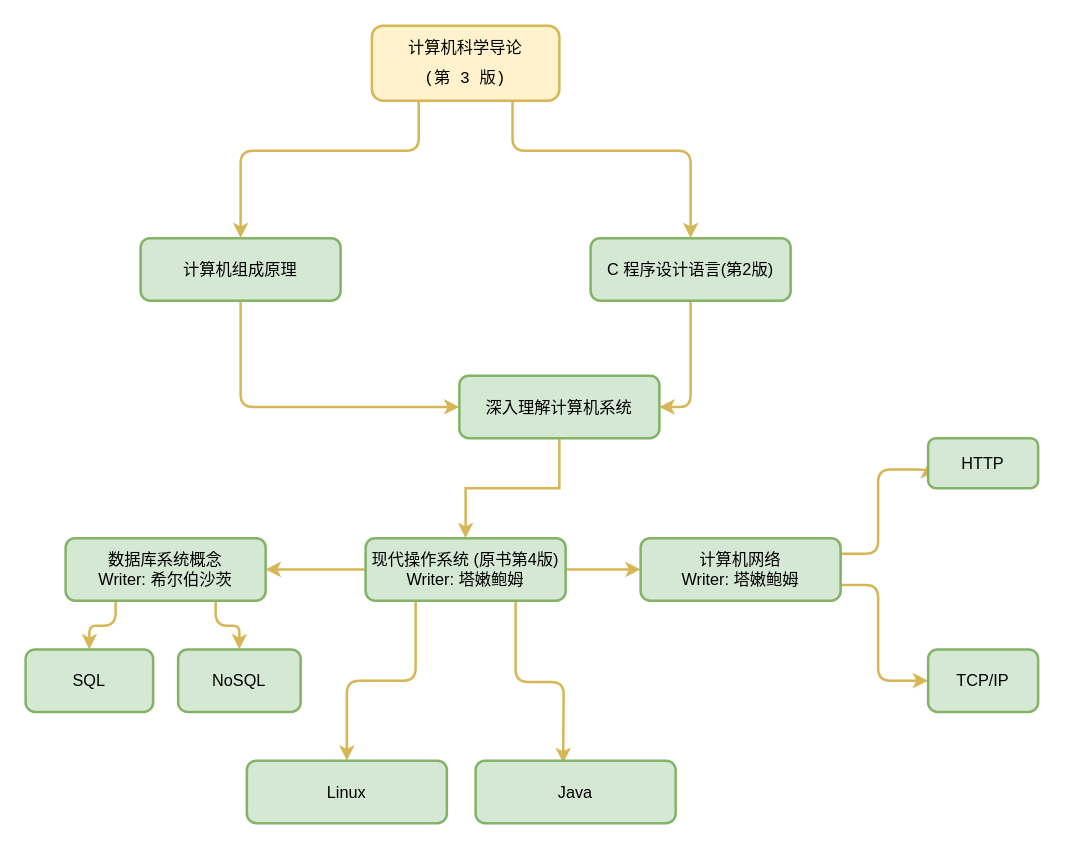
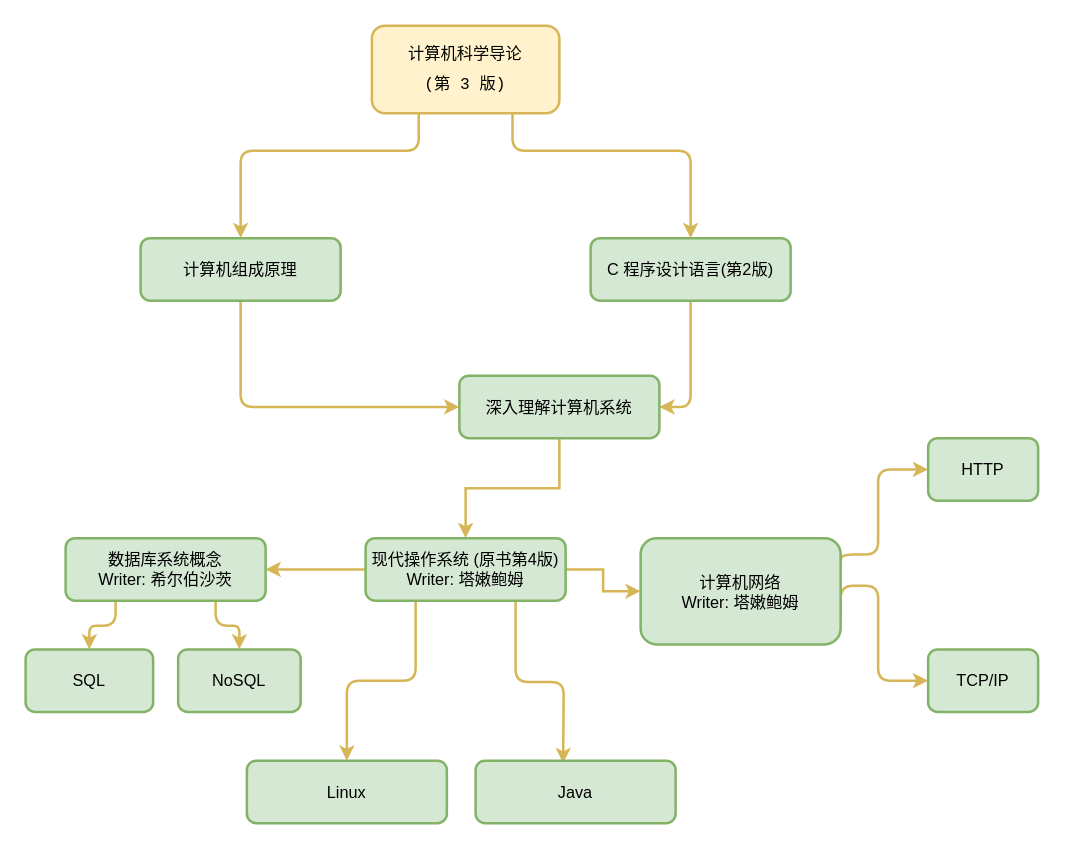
  <mxCell id="0" />
  <mxCell id="1" parent="0" />
  <mxCell id="2" style="edgeStyle=orthogonalEdgeStyle;rounded=1;orthogonalLoop=1;jettySize=auto;html=1;entryX=0;entryY=0.5;entryDx=0;entryDy=0;strokeWidth=2;exitX=0.5;exitY=1;exitDx=0;exitDy=0;fillColor=#fff2cc;strokeColor=#d6b656;" parent="1" source="3" target="7" edge="1"><mxGeometry relative="1" as="geometry" /></mxCell>
  <mxCell id="3" value="&lt;span style=&quot;font-size: 13px&quot;&gt;计算机组成原理&lt;/span&gt;" style="rounded=1;whiteSpace=wrap;html=1;labelBackgroundColor=none;strokeColor=#82b366;strokeWidth=2;fillColor=#d5e8d4;" parent="1" vertex="1"><mxGeometry x="112" y="190" width="160" height="50" as="geometry" /></mxCell>
  <mxCell id="4" style="edgeStyle=orthogonalEdgeStyle;orthogonalLoop=1;jettySize=auto;html=1;entryX=1;entryY=0.5;entryDx=0;entryDy=0;strokeColor=#d6b656;strokeWidth=2;fillColor=#fff2cc;exitX=0.5;exitY=1;exitDx=0;exitDy=0;" parent="1" source="5" target="7" edge="1"><mxGeometry relative="1" as="geometry" /></mxCell>
  <mxCell id="5" value="&lt;span style=&quot;font-size: 13px&quot;&gt;C 程序设计语言(第2版)&lt;/span&gt;" style="rounded=1;whiteSpace=wrap;html=1;labelBackgroundColor=none;strokeColor=#82b366;strokeWidth=2;fillColor=#d5e8d4;" parent="1" vertex="1"><mxGeometry x="472" y="190" width="160" height="50" as="geometry" /></mxCell>
  <mxCell id="6" value="" style="edgeStyle=orthogonalEdgeStyle;rounded=0;orthogonalLoop=1;jettySize=auto;html=1;fillColor=#fff2cc;strokeColor=#d6b656;strokeWidth=2;" parent="1" source="7" target="12" edge="1"><mxGeometry relative="1" as="geometry" /></mxCell>
  <mxCell id="7" value="&lt;font style=&quot;font-size: 13px&quot;&gt;深入理解计算机系统&lt;/font&gt;" style="rounded=1;whiteSpace=wrap;html=1;labelBackgroundColor=none;strokeColor=#82b366;strokeWidth=2;fillColor=#d5e8d4;" parent="1" vertex="1"><mxGeometry x="367" y="300" width="160" height="50" as="geometry" /></mxCell>
  <mxCell id="8" value="" style="edgeStyle=orthogonalEdgeStyle;rounded=0;orthogonalLoop=1;jettySize=auto;html=1;fillColor=#fff2cc;strokeColor=#d6b656;strokeWidth=2;" parent="1" source="12" target="21" edge="1"><mxGeometry relative="1" as="geometry" /></mxCell>
  <mxCell id="9" value="" style="edgeStyle=orthogonalEdgeStyle;rounded=0;orthogonalLoop=1;jettySize=auto;html=1;strokeWidth=2;fillColor=#fff2cc;strokeColor=#d6b656;" parent="1" source="12" target="16" edge="1"><mxGeometry relative="1" as="geometry" /></mxCell>
  <mxCell id="10" value="" style="edgeStyle=orthogonalEdgeStyle;rounded=1;orthogonalLoop=1;jettySize=auto;html=1;strokeColor=#d6b656;strokeWidth=2;fillColor=#fff2cc;exitX=0.25;exitY=1;exitDx=0;exitDy=0;" parent="1" source="12" target="13" edge="1"><mxGeometry relative="1" as="geometry"><mxPoint x="372" y="480" as="sourcePoint" /></mxGeometry></mxCell>
  <mxCell id="11" style="edgeStyle=orthogonalEdgeStyle;rounded=1;orthogonalLoop=1;jettySize=auto;html=1;strokeColor=#d6b656;strokeWidth=2;fillColor=#fff2cc;exitX=0.75;exitY=1;exitDx=0;exitDy=0;" parent="1" source="12" edge="1"><mxGeometry relative="1" as="geometry"><mxPoint x="450" y="610" as="targetPoint" /></mxGeometry></mxCell>
  <mxCell id="12" value="&lt;span style=&quot;font-size: 13px&quot;&gt;现代操作系统 (原书第4版)&lt;br&gt;Writer: 塔嫩鲍姆&lt;br&gt;&lt;/span&gt;" style="rounded=1;whiteSpace=wrap;html=1;labelBackgroundColor=none;strokeColor=#82b366;strokeWidth=2;fillColor=#d5e8d4;" parent="1" vertex="1"><mxGeometry x="292" y="430" width="160" height="50" as="geometry" /></mxCell>
  <mxCell id="13" value="&lt;span style=&quot;font-size: 13px&quot;&gt;Linux&lt;br&gt;&lt;/span&gt;" style="rounded=1;whiteSpace=wrap;html=1;labelBackgroundColor=none;strokeColor=#82b366;strokeWidth=2;fillColor=#d5e8d4;" parent="1" vertex="1"><mxGeometry x="197" y="608" width="160" height="50" as="geometry" /></mxCell>
  <mxCell id="14" style="edgeStyle=orthogonalEdgeStyle;rounded=1;orthogonalLoop=1;jettySize=auto;html=1;entryX=0;entryY=0.5;entryDx=0;entryDy=0;strokeColor=#d6b656;strokeWidth=2;fillColor=#fff2cc;exitX=1;exitY=0.25;exitDx=0;exitDy=0;" parent="1" source="16" target="17" edge="1"><mxGeometry relative="1" as="geometry"><mxPoint x="692" y="450" as="sourcePoint" /><Array as="points"><mxPoint x="702" y="443" /><mxPoint x="702" y="375" /></Array></mxGeometry></mxCell>
  <mxCell id="15" style="edgeStyle=orthogonalEdgeStyle;rounded=1;orthogonalLoop=1;jettySize=auto;html=1;entryX=0;entryY=0.5;entryDx=0;entryDy=0;strokeColor=#d6b656;strokeWidth=2;fillColor=#fff2cc;exitX=1;exitY=0.75;exitDx=0;exitDy=0;" parent="1" source="16" target="18" edge="1"><mxGeometry relative="1" as="geometry"><Array as="points"><mxPoint x="702" y="468" /><mxPoint x="702" y="544" /></Array></mxGeometry></mxCell>
- <mxCell id="16" value="&lt;span style=&quot;font-size: 13px&quot;&gt;计算机网络&lt;br&gt;Writer: 塔嫩鲍姆&lt;br&gt;&lt;/span&gt;" style="rounded=1;whiteSpace=wrap;html=1;labelBackgroundColor=none;strokeColor=#82b366;strokeWidth=2;fillColor=#d5e8d4;" parent="1" vertex="1"><mxGeometry x="512" y="430" width="160" height="50" as="geometry" /></mxCell>
- <mxCell id="17" value="&lt;span style=&quot;font-size: 13px&quot;&gt;HTTP&lt;br&gt;&lt;/span&gt;" style="rounded=1;whiteSpace=wrap;html=1;labelBackgroundColor=none;strokeColor=#82b366;strokeWidth=2;fillColor=#d5e8d4;" parent="1" vertex="1"><mxGeometry x="742" y="350" width="88" height="40" as="geometry" /></mxCell>
+ <mxCell id="16" value="&lt;span style=&quot;font-size: 13px&quot;&gt;计算机网络&lt;br&gt;Writer: 塔嫩鲍姆&lt;br&gt;&lt;/span&gt;" style="rounded=1;whiteSpace=wrap;html=1;labelBackgroundColor=none;strokeColor=#82b366;strokeWidth=2;fillColor=#d5e8d4;" parent="1" vertex="1"><mxGeometry x="512" y="430" width="160" height="85" as="geometry" /></mxCell>
+ <mxCell id="17" value="&lt;span style=&quot;font-size: 13px&quot;&gt;HTTP&lt;br&gt;&lt;/span&gt;" style="rounded=1;whiteSpace=wrap;html=1;labelBackgroundColor=none;strokeColor=#82b366;strokeWidth=2;fillColor=#d5e8d4;" parent="1" vertex="1"><mxGeometry x="742" y="350" width="88" height="50" as="geometry" /></mxCell>
  <mxCell id="18" value="&lt;span style=&quot;font-size: 13px&quot;&gt;TCP/IP&lt;br&gt;&lt;/span&gt;" style="rounded=1;whiteSpace=wrap;html=1;labelBackgroundColor=none;strokeColor=#82b366;strokeWidth=2;fillColor=#d5e8d4;" parent="1" vertex="1"><mxGeometry x="742" y="519" width="88" height="50" as="geometry" /></mxCell>
  <mxCell id="19" style="edgeStyle=orthogonalEdgeStyle;rounded=1;orthogonalLoop=1;jettySize=auto;html=1;entryX=0.5;entryY=0;entryDx=0;entryDy=0;strokeColor=#d6b656;strokeWidth=2;fillColor=#fff2cc;exitX=0.25;exitY=1;exitDx=0;exitDy=0;" parent="1" source="21" target="22" edge="1"><mxGeometry relative="1" as="geometry" /></mxCell>
  <mxCell id="20" style="edgeStyle=orthogonalEdgeStyle;rounded=1;orthogonalLoop=1;jettySize=auto;html=1;entryX=0.5;entryY=0;entryDx=0;entryDy=0;strokeColor=#d6b656;strokeWidth=2;fillColor=#fff2cc;exitX=0.75;exitY=1;exitDx=0;exitDy=0;" parent="1" source="21" target="23" edge="1"><mxGeometry relative="1" as="geometry" /></mxCell>
  <mxCell id="21" value="&lt;span style=&quot;font-size: 13px&quot;&gt;数据库系统概念&lt;br&gt;Writer: 希尔伯沙茨&lt;br&gt;&lt;/span&gt;" style="rounded=1;whiteSpace=wrap;html=1;labelBackgroundColor=none;strokeColor=#82b366;strokeWidth=2;fillColor=#d5e8d4;" parent="1" vertex="1"><mxGeometry x="52" y="430" width="160" height="50" as="geometry" /></mxCell>
  <mxCell id="22" value="&lt;span style=&quot;font-size: 13px&quot;&gt;SQL&lt;br&gt;&lt;/span&gt;" style="rounded=1;whiteSpace=wrap;html=1;labelBackgroundColor=none;strokeColor=#82b366;strokeWidth=2;fillColor=#d5e8d4;" parent="1" vertex="1"><mxGeometry x="20" y="519" width="102" height="50" as="geometry" /></mxCell>
  <mxCell id="23" value="&lt;span style=&quot;font-size: 13px&quot;&gt;NoSQL&lt;br&gt;&lt;/span&gt;" style="rounded=1;whiteSpace=wrap;html=1;labelBackgroundColor=none;strokeColor=#82b366;strokeWidth=2;fillColor=#d5e8d4;" parent="1" vertex="1"><mxGeometry x="142" y="519" width="98" height="50" as="geometry" /></mxCell>
  <mxCell id="24" value="" style="edgeStyle=orthogonalEdgeStyle;orthogonalLoop=1;jettySize=auto;html=1;strokeColor=#d6b656;strokeWidth=2;fillColor=#fff2cc;entryX=0.5;entryY=0;entryDx=0;entryDy=0;exitX=0.25;exitY=1;exitDx=0;exitDy=0;" parent="1" source="26" target="3" edge="1"><mxGeometry relative="1" as="geometry"><mxPoint x="232" y="70" as="targetPoint" /><Array as="points"><mxPoint x="335" y="120" /><mxPoint x="192" y="120" /></Array></mxGeometry></mxCell>
  <mxCell id="25" style="edgeStyle=orthogonalEdgeStyle;rounded=1;orthogonalLoop=1;jettySize=auto;html=1;entryX=0.5;entryY=0;entryDx=0;entryDy=0;strokeColor=#d6b656;strokeWidth=2;fillColor=#fff2cc;exitX=0.75;exitY=1;exitDx=0;exitDy=0;" parent="1" source="26" target="5" edge="1"><mxGeometry relative="1" as="geometry"><Array as="points"><mxPoint x="410" y="120" /><mxPoint x="552" y="120" /></Array></mxGeometry></mxCell>
- <mxCell id="26" value="&lt;div style=&quot;font-family: &amp;#34;menlo&amp;#34; , &amp;#34;monaco&amp;#34; , &amp;#34;courier new&amp;#34; , monospace ; font-size: 13px ; line-height: 24px ; white-space: pre&quot;&gt;计算机科学导论&lt;/div&gt;&lt;div style=&quot;font-family: &amp;#34;menlo&amp;#34; , &amp;#34;monaco&amp;#34; , &amp;#34;courier new&amp;#34; , monospace ; font-size: 13px ; line-height: 24px ; white-space: pre&quot;&gt;(第 3 版)&lt;/div&gt;" style="rounded=1;whiteSpace=wrap;html=1;fillColor=#fff2cc;strokeColor=#d6b656;strokeWidth=2;" parent="1" vertex="1"><mxGeometry x="297" y="20" width="150" height="60" as="geometry" /></mxCell>
+ <mxCell id="26" value="&lt;div style=&quot;font-family: &amp;#34;menlo&amp;#34; , &amp;#34;monaco&amp;#34; , &amp;#34;courier new&amp;#34; , monospace ; font-size: 13px ; line-height: 24px ; white-space: pre&quot;&gt;计算机科学导论&lt;/div&gt;&lt;div style=&quot;font-family: &amp;#34;menlo&amp;#34; , &amp;#34;monaco&amp;#34; , &amp;#34;courier new&amp;#34; , monospace ; font-size: 13px ; line-height: 24px ; white-space: pre&quot;&gt;(第 3 版)&lt;/div&gt;" style="rounded=1;whiteSpace=wrap;html=1;fillColor=#fff2cc;strokeColor=#d6b656;strokeWidth=2;" parent="1" vertex="1"><mxGeometry x="297" y="20" width="150" height="70" as="geometry" /></mxCell>
  <mxCell id="27" value="&lt;span style=&quot;font-size: 13px&quot;&gt;Java&lt;br&gt;&lt;/span&gt;" style="rounded=1;whiteSpace=wrap;html=1;labelBackgroundColor=none;strokeColor=#82b366;strokeWidth=2;fillColor=#d5e8d4;" parent="1" vertex="1"><mxGeometry x="380" y="608" width="160" height="50" as="geometry" /></mxCell>
